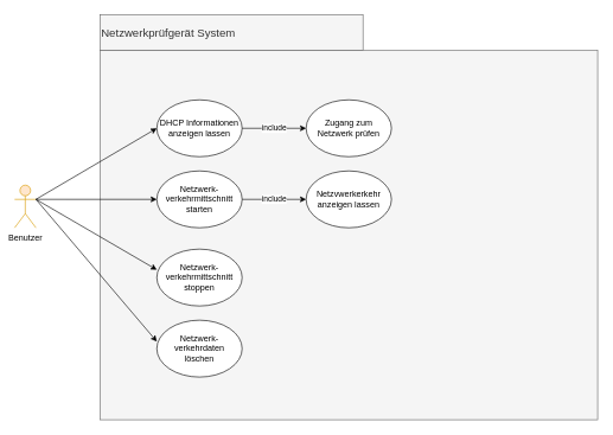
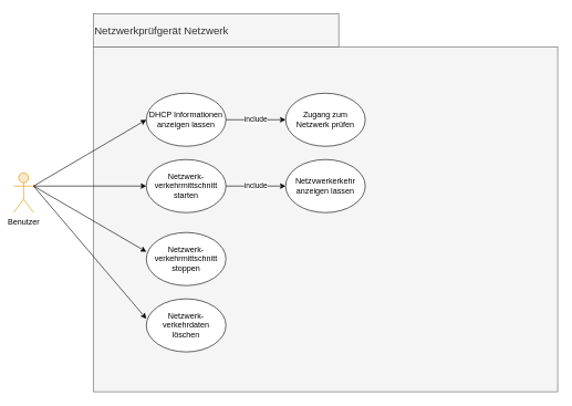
  <mxCell id="0" />
  <mxCell id="1" parent="0" />
  <mxCell id="2" value="" style="rounded=0;whiteSpace=wrap;html=1;fillColor=#f5f5f5;fontColor=#333333;strokeColor=#666666;" parent="1" vertex="1"><mxGeometry x="140" y="70" width="700" height="520" as="geometry" /></mxCell>
  <mxCell id="3" value="&lt;div&gt;Benutzer&lt;/div&gt;" style="shape=umlActor;verticalLabelPosition=bottom;verticalAlign=top;html=1;outlineConnect=0;fillColor=#ffe6cc;strokeColor=#d79b00;" parent="1" vertex="1"><mxGeometry x="20" y="260" width="30" height="60" as="geometry" /></mxCell>
  <mxCell id="4" value="&lt;div&gt;DHCP Informationen &lt;br&gt;&lt;/div&gt;&lt;div&gt;anzeigen lassen&lt;br&gt;&lt;/div&gt;" style="ellipse;whiteSpace=wrap;html=1;" parent="1" vertex="1"><mxGeometry x="220" y="140" width="120" height="80" as="geometry" /></mxCell>
  <mxCell id="5" value="&lt;div&gt;Netzvwerkerkehr&lt;/div&gt;&lt;div&gt;anzeigen lassen&lt;br&gt;&lt;/div&gt;" style="ellipse;whiteSpace=wrap;html=1;" parent="1" vertex="1"><mxGeometry x="430" y="240" width="120" height="80" as="geometry" /></mxCell>
  <mxCell id="6" value="&lt;div&gt;Zugang zum &lt;br&gt;&lt;/div&gt;&lt;div&gt;Netzwerk prüfen&lt;br&gt;&lt;/div&gt;" style="ellipse;whiteSpace=wrap;html=1;" parent="1" vertex="1"><mxGeometry x="430" y="140" width="120" height="80" as="geometry" /></mxCell>
  <mxCell id="7" value="&lt;div&gt;Netzwerk-&lt;/div&gt;&lt;div&gt;verkehrmittschnitt&lt;/div&gt;&lt;div&gt;starten&lt;br&gt;&lt;/div&gt;" style="ellipse;whiteSpace=wrap;html=1;" parent="1" vertex="1"><mxGeometry x="220" y="240" width="120" height="80" as="geometry" /></mxCell>
  <mxCell id="8" value="&lt;div&gt;Netzwerk-&lt;/div&gt;&lt;div&gt;verkehrmittschnitt&lt;/div&gt;&lt;div&gt;stoppen&lt;br&gt;&lt;/div&gt;" style="ellipse;whiteSpace=wrap;html=1;" parent="1" vertex="1"><mxGeometry x="220" y="350" width="120" height="80" as="geometry" /></mxCell>
  <mxCell id="9" value="include" style="rounded=0;orthogonalLoop=1;jettySize=auto;html=1;exitX=1;exitY=0.5;exitDx=0;exitDy=0;entryX=0;entryY=0.5;entryDx=0;entryDy=0;" parent="1" source="7" target="5" edge="1"><mxGeometry relative="1" as="geometry"><mxPoint x="390" y="200" as="sourcePoint" /><mxPoint x="490" y="190" as="targetPoint" /></mxGeometry></mxCell>
  <mxCell id="10" value="" style="rounded=0;orthogonalLoop=1;jettySize=auto;html=1;exitX=1;exitY=0.333;exitDx=0;exitDy=0;entryX=0;entryY=0.5;entryDx=0;entryDy=0;exitPerimeter=0;" parent="1" source="3" target="4" edge="1"><mxGeometry relative="1" as="geometry"><mxPoint x="420" y="427.5" as="sourcePoint" /><mxPoint x="520" y="417.5" as="targetPoint" /></mxGeometry></mxCell>
  <mxCell id="11" value="&lt;div&gt;Netzwerk-&lt;/div&gt;&lt;div&gt;verkehrdaten&lt;/div&gt;löschen" style="ellipse;whiteSpace=wrap;html=1;" parent="1" vertex="1"><mxGeometry x="220" y="450" width="120" height="80" as="geometry" /></mxCell>
  <mxCell id="12" value="" style="rounded=0;orthogonalLoop=1;jettySize=auto;html=1;exitX=1;exitY=0.333;exitDx=0;exitDy=0;entryX=0;entryY=0.5;entryDx=0;entryDy=0;exitPerimeter=0;" parent="1" source="3" target="7" edge="1"><mxGeometry relative="1" as="geometry"><mxPoint x="130" y="308" as="sourcePoint" /><mxPoint x="270" y="200" as="targetPoint" /></mxGeometry></mxCell>
  <mxCell id="13" value="" style="rounded=0;orthogonalLoop=1;jettySize=auto;html=1;exitX=1;exitY=0.333;exitDx=0;exitDy=0;entryX=0;entryY=0.363;entryDx=0;entryDy=0;exitPerimeter=0;entryPerimeter=0;" parent="1" source="3" target="8" edge="1"><mxGeometry relative="1" as="geometry"><mxPoint x="130" y="308" as="sourcePoint" /><mxPoint x="270" y="200" as="targetPoint" /></mxGeometry></mxCell>
  <mxCell id="14" value="" style="rounded=0;orthogonalLoop=1;jettySize=auto;html=1;entryX=0;entryY=0.375;entryDx=0;entryDy=0;entryPerimeter=0;exitX=1;exitY=0.333;exitDx=0;exitDy=0;exitPerimeter=0;" parent="1" source="3" target="11" edge="1"><mxGeometry relative="1" as="geometry"><mxPoint x="120" y="300" as="sourcePoint" /><mxPoint x="220" y="470" as="targetPoint" /></mxGeometry></mxCell>
  <mxCell id="15" value="include" style="rounded=0;orthogonalLoop=1;jettySize=auto;html=1;exitX=1;exitY=0.5;exitDx=0;exitDy=0;entryX=0;entryY=0.5;entryDx=0;entryDy=0;" parent="1" source="4" target="6" edge="1"><mxGeometry relative="1" as="geometry"><mxPoint x="530" y="200" as="sourcePoint" /><mxPoint x="600" y="210" as="targetPoint" /></mxGeometry></mxCell>
- <mxCell id="16" value="Netzwerkprüfgerät System" style="rounded=0;whiteSpace=wrap;html=1;align=left;fontSize=16;fillColor=#f5f5f5;fontColor=#333333;strokeColor=#666666;" parent="1" vertex="1"><mxGeometry x="140" y="20" width="370" height="50" as="geometry" /></mxCell>
+ <mxCell id="16" value="Netzwerkprüfgerät Netzwerk" style="rounded=0;whiteSpace=wrap;html=1;align=left;fontSize=16;fillColor=#f5f5f5;fontColor=#333333;strokeColor=#666666;" parent="1" vertex="1"><mxGeometry x="140" y="20" width="370" height="50" as="geometry" /></mxCell>
